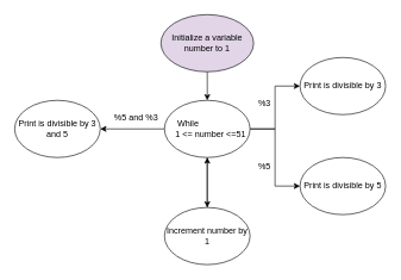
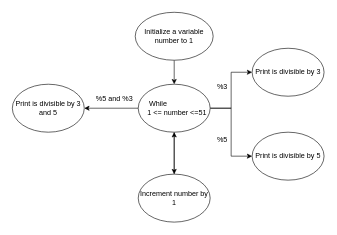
  <mxCell id="0" />
  <mxCell id="1" parent="0" />
  <mxCell id="2" style="edgeStyle=orthogonalEdgeStyle;rounded=0;orthogonalLoop=1;jettySize=auto;html=1;" edge="1" parent="1" source="3" target="8"><mxGeometry relative="1" as="geometry"><mxPoint x="120" y="140" as="targetPoint" /></mxGeometry></mxCell>
- <mxCell id="3" value="Initialize a variable number to 1" style="ellipse;whiteSpace=wrap;html=1;fillColor=#e1d5e7;" vertex="1" parent="1"><mxGeometry x="225" y="20" width="130" height="80" as="geometry" /></mxCell>
+ <mxCell id="3" value="Initialize a variable number to 1" style="ellipse;whiteSpace=wrap;html=1;" vertex="1" parent="1"><mxGeometry x="225" y="20" width="130" height="80" as="geometry" /></mxCell>
  <mxCell id="4" style="edgeStyle=orthogonalEdgeStyle;rounded=0;orthogonalLoop=1;jettySize=auto;html=1;entryX=0;entryY=0.5;entryDx=0;entryDy=0;" edge="1" parent="1" source="8" target="10"><mxGeometry relative="1" as="geometry"><mxPoint x="270" y="180" as="targetPoint" /></mxGeometry></mxCell>
  <mxCell id="5" style="edgeStyle=orthogonalEdgeStyle;rounded=0;orthogonalLoop=1;jettySize=auto;html=1;" edge="1" parent="1" source="8" target="11"><mxGeometry relative="1" as="geometry" /></mxCell>
  <mxCell id="6" style="edgeStyle=orthogonalEdgeStyle;rounded=0;orthogonalLoop=1;jettySize=auto;html=1;entryX=0;entryY=0.5;entryDx=0;entryDy=0;" edge="1" parent="1" source="8" target="13"><mxGeometry relative="1" as="geometry" /></mxCell>
  <mxCell id="7" style="edgeStyle=orthogonalEdgeStyle;rounded=0;orthogonalLoop=1;jettySize=auto;html=1;" edge="1" parent="1" source="8" target="16"><mxGeometry relative="1" as="geometry" /></mxCell>
  <mxCell id="8" value="&amp;nbsp; &amp;nbsp; &amp;nbsp;While&amp;nbsp; &amp;nbsp; &amp;nbsp; &amp;nbsp; &amp;nbsp; &amp;nbsp; &amp;nbsp; &amp;nbsp; &amp;nbsp; &amp;nbsp; &amp;nbsp; &amp;nbsp; &amp;nbsp;1 &amp;lt;= number &amp;lt;=51" style="ellipse;whiteSpace=wrap;html=1;align=center;" vertex="1" parent="1"><mxGeometry x="230" y="140" width="120" height="80" as="geometry" /></mxCell>
  <mxCell id="9" value="%3" style="text;html=1;align=center;verticalAlign=middle;resizable=0;points=[];autosize=1;strokeColor=none;fillColor=none;" vertex="1" parent="1"><mxGeometry x="350" y="130" width="40" height="30" as="geometry" /></mxCell>
  <mxCell id="10" value="Print is divisible by 3" style="ellipse;whiteSpace=wrap;html=1;" vertex="1" parent="1"><mxGeometry x="420" y="80" width="120" height="80" as="geometry" /></mxCell>
  <mxCell id="11" value="Print is divisible by 3 and 5" style="ellipse;whiteSpace=wrap;html=1;" vertex="1" parent="1"><mxGeometry x="20" y="140" width="120" height="80" as="geometry" /></mxCell>
  <mxCell id="12" value="%5 and %3" style="text;html=1;align=center;verticalAlign=middle;resizable=0;points=[];autosize=1;strokeColor=none;fillColor=none;" vertex="1" parent="1"><mxGeometry x="150" y="150" width="80" height="30" as="geometry" /></mxCell>
  <mxCell id="13" value="Print is divisible by 5" style="ellipse;whiteSpace=wrap;html=1;" vertex="1" parent="1"><mxGeometry x="420" y="220" width="120" height="80" as="geometry" /></mxCell>
  <mxCell id="14" value="%5" style="text;html=1;align=center;verticalAlign=middle;resizable=0;points=[];autosize=1;strokeColor=none;fillColor=none;" vertex="1" parent="1"><mxGeometry x="350" y="218" width="40" height="30" as="geometry" /></mxCell>
  <mxCell id="15" style="edgeStyle=orthogonalEdgeStyle;rounded=0;orthogonalLoop=1;jettySize=auto;html=1;" edge="1" parent="1" source="16" target="8"><mxGeometry relative="1" as="geometry" /></mxCell>
  <mxCell id="16" value="Increment number by 1" style="ellipse;whiteSpace=wrap;html=1;" vertex="1" parent="1"><mxGeometry x="230" y="290" width="120" height="80" as="geometry" /></mxCell>
